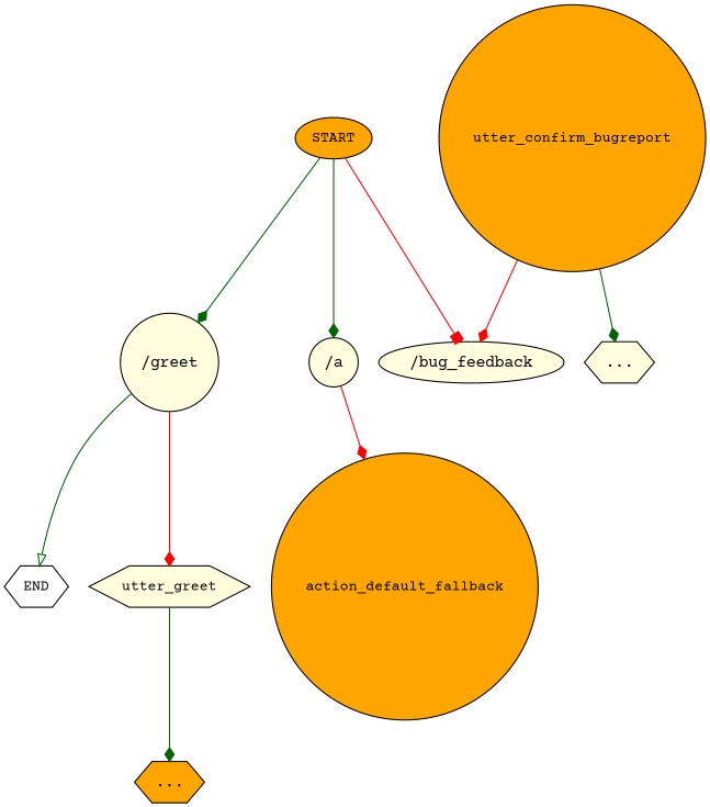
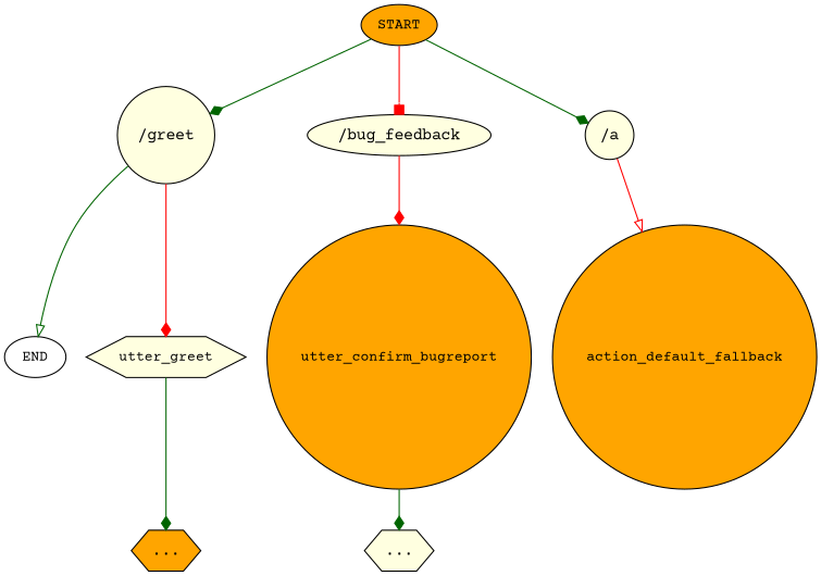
  digraph {
    fontname="Courier Prime"
    node [fillcolor=lightyellow fontname="Courier Prime" shape=circle style=filled]
    edge [arrowhead=diamond color=darkgreen fontname="Courier Prime"]
    n1 [fillcolor=orange fontsize=12 label=START shape=ellipse]
    n2 [label="/greet"]
    n3 [label="/bug_feedback" shape=ellipse]
    n4 [label="/a"]
-   n5 [fillcolor=white fontsize=12 label=END shape=hexagon]
+   n5 [fillcolor=white fontsize=12 label=END shape=ellipse]
    n6 [fontsize=12 label=utter_greet shape=hexagon]
    n7 [fillcolor=orange fontsize=12 label=utter_confirm_bugreport]
    n8 [fillcolor=orange fontsize=12 label=action_default_fallback]
    n9 [fillcolor=orange label="..." shape=hexagon]
    n10 [label="..." shape=hexagon]
    n1 -> n2
    n1 -> n3 [arrowhead=box color=red]
    n1 -> n4
    n2 -> n5 [arrowhead=onormal]
    n2 -> n6 [color=red]
-   n7 -> n3 [color=red]
-   n4 -> n8 [color=red]
+   n3 -> n7 [color=red]
+   n4 -> n8 [arrowhead=onormal color=red]
    n6 -> n9
    n7 -> n10
  }
